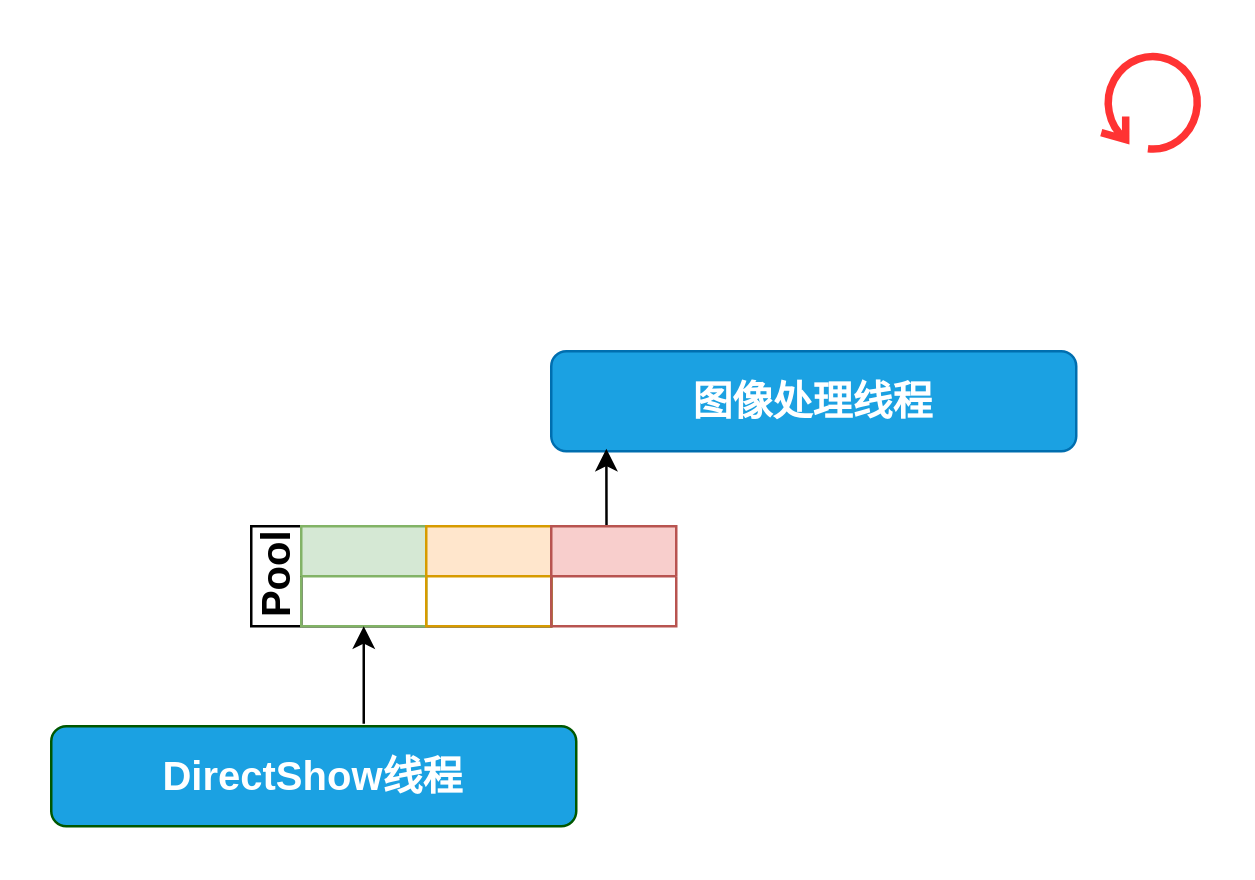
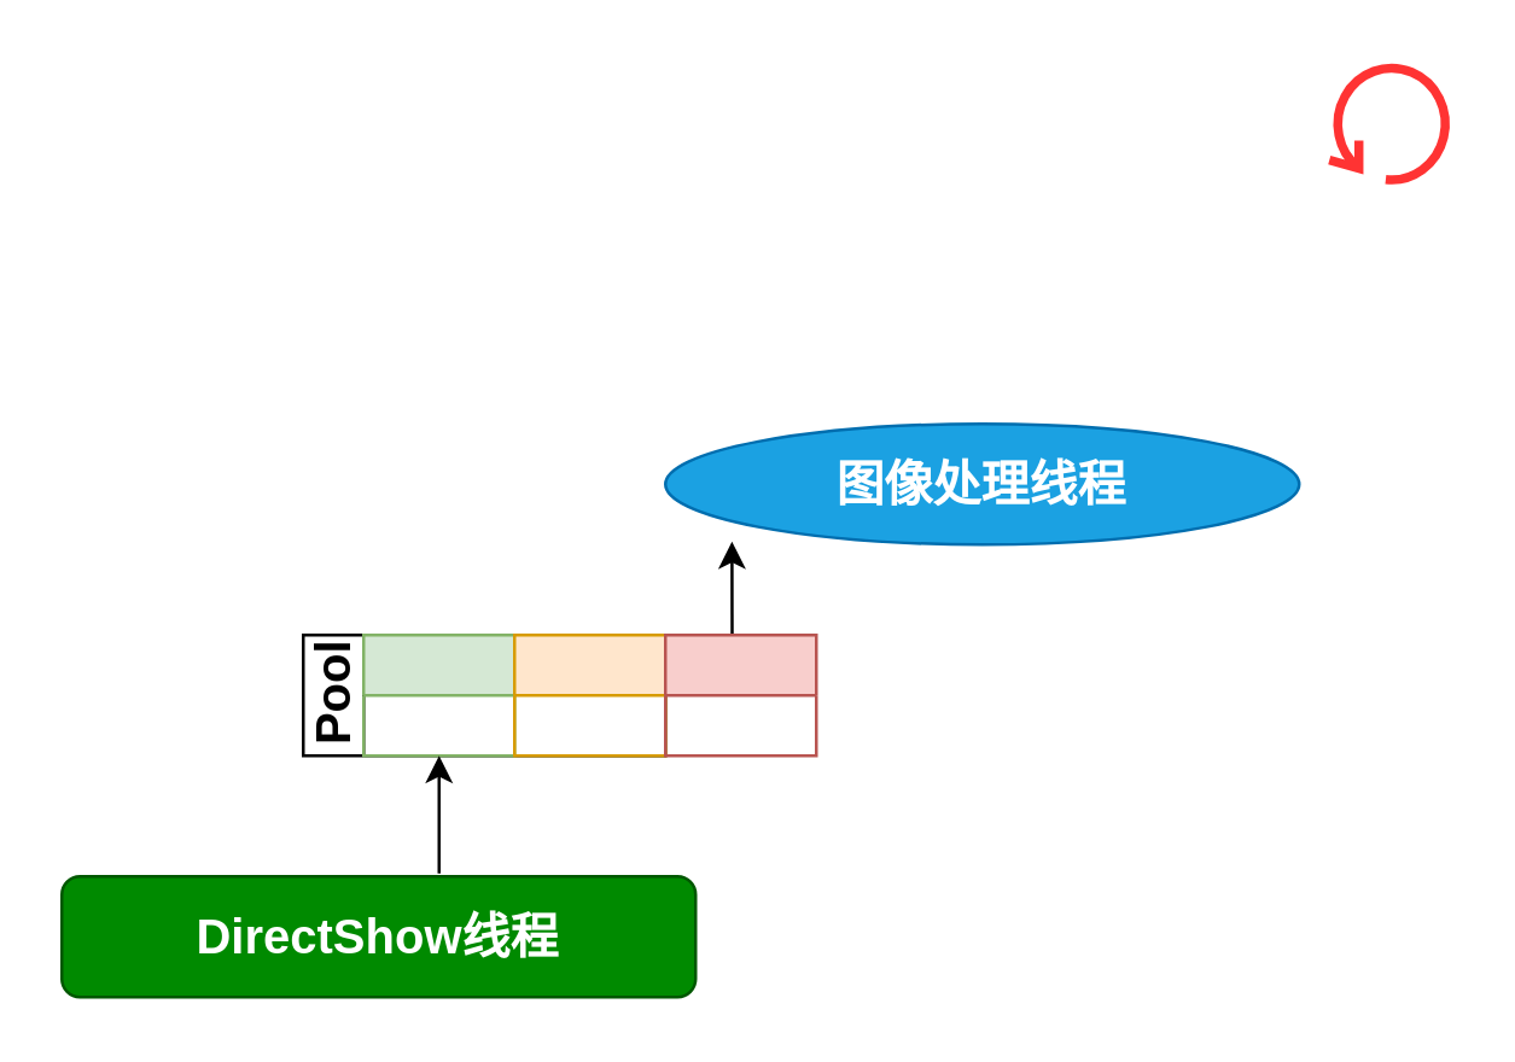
  <mxCell id="0" />
  <mxCell id="1" parent="0" />
- <mxCell id="2" value="DirectShow线程" style="rounded=1;whiteSpace=wrap;html=1;fillColor=#1ba1e2;strokeColor=#005700;fontSize=16;fontStyle=1;fontColor=#ffffff;" vertex="1" parent="1"><mxGeometry x="20" y="290" width="210" height="40" as="geometry" /></mxCell>
- <mxCell id="3" value="图像处理线程" style="rounded=1;whiteSpace=wrap;html=1;fillColor=#1ba1e2;strokeColor=#006EAF;fontSize=16;fontStyle=1;fontColor=#ffffff;" vertex="1" parent="1"><mxGeometry x="220" y="140" width="210" height="40" as="geometry" /></mxCell>
+ <mxCell id="2" value="DirectShow线程" style="rounded=1;whiteSpace=wrap;html=1;fillColor=#008a00;strokeColor=#005700;fontSize=16;fontStyle=1;fontColor=#ffffff;" vertex="1" parent="1"><mxGeometry x="20" y="290" width="210" height="40" as="geometry" /></mxCell>
+ <mxCell id="3" value="图像处理线程" style="ellipse;whiteSpace=wrap;html=1;fillColor=#1ba1e2;strokeColor=#006EAF;fontSize=16;fontStyle=1;fontColor=#ffffff;" vertex="1" parent="1"><mxGeometry x="220" y="140" width="210" height="40" as="geometry" /></mxCell>
  <mxCell id="4" value="Pool" style="swimlane;html=1;childLayout=stackLayout;resizeParent=1;resizeParentMax=0;startSize=20;horizontal=0;horizontalStack=1;fontSize=16;" vertex="1" parent="1"><mxGeometry x="100" y="210" width="120" height="40" as="geometry" /></mxCell>
  <mxCell id="5" value="" style="swimlane;html=1;startSize=20;fillColor=#d5e8d4;strokeColor=#82b366;" vertex="1" parent="4"><mxGeometry x="20" width="50" height="40" as="geometry" /></mxCell>
  <mxCell id="6" value="" style="swimlane;html=1;startSize=20;fillColor=#ffe6cc;strokeColor=#d79b00;" vertex="1" parent="4"><mxGeometry x="70" width="50" height="40" as="geometry" /></mxCell>
  <mxCell id="7" style="edgeStyle=orthogonalEdgeStyle;rounded=0;orthogonalLoop=1;jettySize=auto;html=1;exitX=0.5;exitY=0;exitDx=0;exitDy=0;entryX=0.105;entryY=0.975;entryDx=0;entryDy=0;entryPerimeter=0;fontSize=16;" edge="1" parent="1" source="8" target="3"><mxGeometry relative="1" as="geometry" /></mxCell>
  <mxCell id="8" value="" style="swimlane;html=1;startSize=20;fillColor=#f8cecc;strokeColor=#b85450;" vertex="1" parent="1"><mxGeometry x="220" y="210" width="50" height="40" as="geometry" /></mxCell>
  <mxCell id="9" value="" style="endArrow=classic;html=1;fontSize=16;entryX=0.5;entryY=1;entryDx=0;entryDy=0;" edge="1" parent="1" target="5"><mxGeometry width="50" height="50" relative="1" as="geometry"><mxPoint x="145" y="289" as="sourcePoint" /><mxPoint x="210" y="260" as="targetPoint" /></mxGeometry></mxCell>
  <mxCell id="10" value="" style="shape=mxgraph.bpmn.loop;html=1;outlineConnect=0;fontSize=16;strokeWidth=3;strokeColor=#FF3333;" vertex="1" parent="1"><mxGeometry x="440" y="20" width="40" height="40" as="geometry" /></mxCell>
